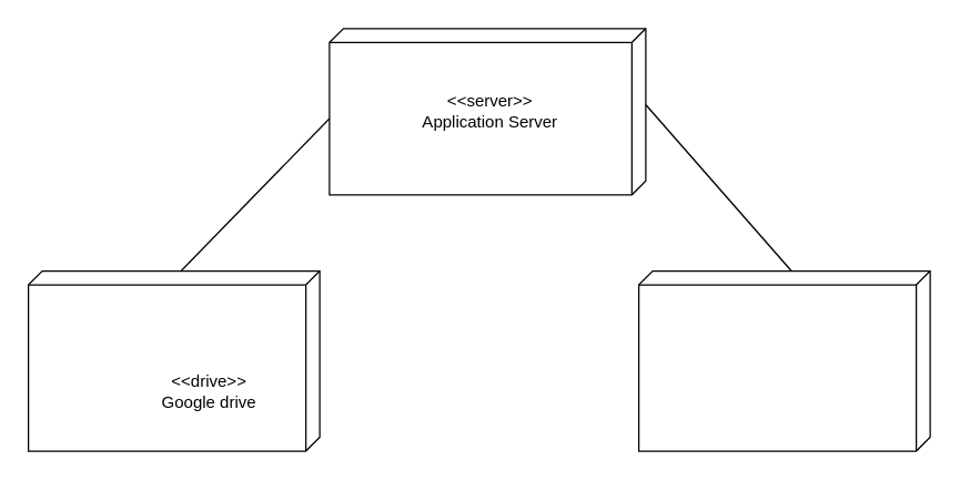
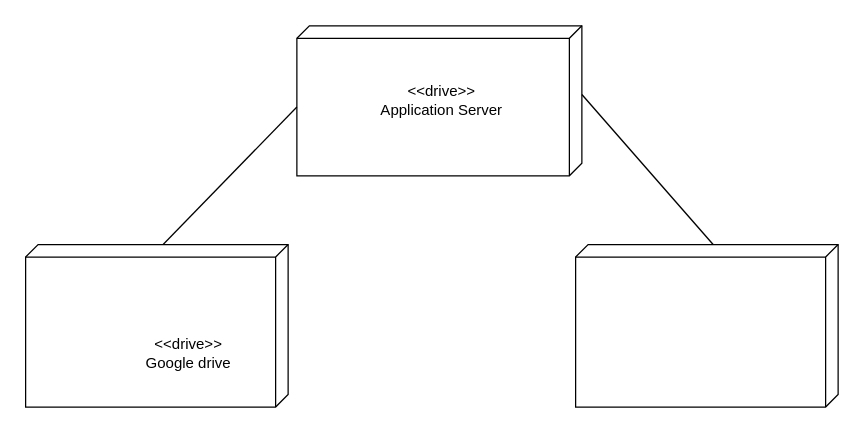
  <mxCell id="0" />
  <mxCell id="1" parent="0" />
  <mxCell id="2" value="" style="verticalAlign=top;align=left;spacingTop=8;spacingLeft=2;spacingRight=12;shape=cube;size=10;direction=south;fontStyle=4;html=1;rounded=0;shadow=0;comic=0;labelBackgroundColor=none;strokeWidth=1;fontFamily=Verdana;fontSize=12" vertex="1" parent="1"><mxGeometry x="237" y="20" width="228" height="120" as="geometry" /></mxCell>
- <mxCell id="3" value="&amp;lt;&amp;lt;server&amp;gt;&amp;gt;&lt;br&gt;Application Server" style="text;html=1;strokeColor=none;fillColor=none;align=center;verticalAlign=middle;whiteSpace=wrap;rounded=0;" vertex="1" parent="1"><mxGeometry x="293" y="65" width="120" height="30" as="geometry" /></mxCell>
+ <mxCell id="3" value="&amp;lt;&amp;lt;drive&amp;gt;&amp;gt;&lt;br&gt;Application Server" style="text;html=1;strokeColor=none;fillColor=none;align=center;verticalAlign=middle;whiteSpace=wrap;rounded=0;" vertex="1" parent="1"><mxGeometry x="293" y="65" width="120" height="30" as="geometry" /></mxCell>
  <mxCell id="4" value="" style="verticalAlign=top;align=left;spacingTop=8;spacingLeft=2;spacingRight=12;shape=cube;size=10;direction=south;fontStyle=4;html=1;rounded=0;shadow=0;comic=0;labelBackgroundColor=none;strokeWidth=1;fontFamily=Verdana;fontSize=12" vertex="1" parent="1"><mxGeometry x="460" y="195" width="210" height="130" as="geometry" /></mxCell>
  <mxCell id="5" value="" style="verticalAlign=top;align=left;spacingTop=8;spacingLeft=2;spacingRight=12;shape=cube;size=10;direction=south;fontStyle=4;html=1;rounded=0;shadow=0;comic=0;labelBackgroundColor=none;strokeWidth=1;fontFamily=Verdana;fontSize=12" vertex="1" parent="1"><mxGeometry x="20" y="195" width="210" height="130" as="geometry" /></mxCell>
  <mxCell id="6" value="&amp;lt;&amp;lt;drive&amp;gt;&amp;gt;&lt;br&gt;Google drive" style="text;html=1;strokeColor=none;fillColor=none;align=center;verticalAlign=middle;whiteSpace=wrap;rounded=0;" vertex="1" parent="1"><mxGeometry x="107.5" y="267" width="85" height="30" as="geometry" /></mxCell>
  <mxCell id="7" style="rounded=0;orthogonalLoop=1;jettySize=auto;html=1;exitX=0;exitY=0;exitDx=65;exitDy=228.0;exitPerimeter=0;entryX=0;entryY=0;entryDx=0;entryDy=100;entryPerimeter=0;endArrow=none;endFill=0;" edge="1" parent="1" source="2" target="5"><mxGeometry relative="1" as="geometry" /></mxCell>
  <mxCell id="8" style="rounded=0;orthogonalLoop=1;jettySize=auto;html=1;exitX=0;exitY=0;exitDx=55;exitDy=0;exitPerimeter=0;entryX=0;entryY=0;entryDx=0;entryDy=100;entryPerimeter=0;endArrow=none;endFill=0;" edge="1" parent="1" source="2" target="4"><mxGeometry relative="1" as="geometry" /></mxCell>
